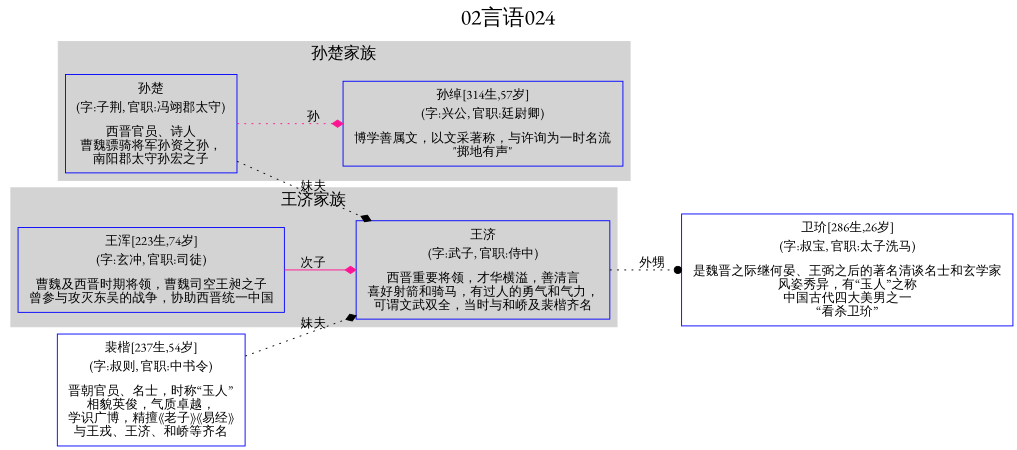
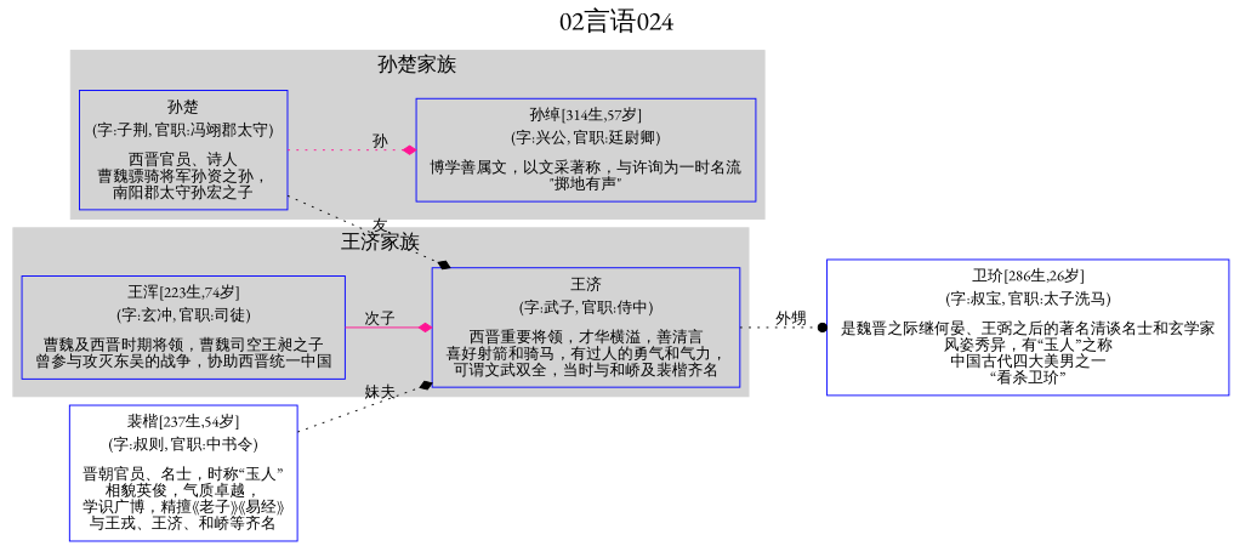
  digraph {
    color=lightgrey
    fontname="EB Garamond"
    fontsize=24
    label="02言语024"
    labelloc=t
    rankdir=LR
    ranksep=0.5
    style=filled
    node [color=blue fontname="EB Garamond" shape=box]
    edge [arrowhead=diamond color=black fontname="EB Garamond" style=dotted]
    n1 [label=<<table border="0" cellborder="0"><tr><td>孙楚</td></tr><tr><td>(字:子荆, 官职:冯翊郡太守)</td></tr><tr><td></td></tr><tr><td>西晋官员、诗人<br/>曹魏骠骑将军孙资之孙，<br/>南阳郡太守孙宏之子<br/></td></tr></table>>]
    n2 [label=<<table border="0" cellborder="0"><tr><td>孙绰[314生,57岁]</td></tr><tr><td>(字:兴公, 官职:廷尉卿)</td></tr><tr><td></td></tr><tr><td>博学善属文，以文采著称，与许询为一时名流<br/>"掷地有声"<br/></td></tr></table>>]
    n3 [label=<<table border="0" cellborder="0"><tr><td>王济</td></tr><tr><td>(字:武子, 官职:侍中)</td></tr><tr><td></td></tr><tr><td>西晋重要将领，才华横溢，善清言<br/>喜好射箭和骑马，有过人的勇气和气力，<br/>可谓文武双全，当时与和峤及裴楷齐名<br/></td></tr></table>>]
    n4 [label=<<table border="0" cellborder="0"><tr><td>王浑[223生,74岁]</td></tr><tr><td>(字:玄冲, 官职:司徒)</td></tr><tr><td></td></tr><tr><td>曹魏及西晋时期将领，曹魏司空王昶之子<br/>曾参与攻灭东吴的战争，协助西晋统一中国<br/></td></tr></table>>]
    n5 [label=<<table border="0" cellborder="0"><tr><td>卫玠[286生,26岁]</td></tr><tr><td>(字:叔宝, 官职:太子洗马)</td></tr><tr><td></td></tr><tr><td>是魏晋之际继何晏、王弼之后的著名清谈名士和玄学家<br/>风姿秀异，有“玉人”之称<br/>中国古代四大美男之一<br/>“看杀卫玠”<br/></td></tr></table>>]
    n6 [label=<<table border="0" cellborder="0"><tr><td>裴楷[237生,54岁]</td></tr><tr><td>(字:叔则, 官职:中书令)</td></tr><tr><td></td></tr><tr><td>晋朝官员、名士，时称“玉人”<br/>相貌英俊，气质卓越，<br/>学识广博，精擅《老子》《易经》<br/>与王戎、王济、和峤等齐名<br/></td></tr></table>>]
    subgraph cluster_1 {
      fontsize=18
      label="孙楚家族"
      n1
      n2
    }
    subgraph cluster_2 {
      fontsize=18
      label="王济家族"
      n3
      n4
    }
    n1 -> n2 [color=deeppink label="孙"]
-   n1 -> n3 [label="妹夫"]
+   n1 -> n3 [label="友"]
    n3 -> n5 [arrowhead=dot label="外甥"]
    n4 -> n3 [color=deeppink label="次子" style=solid]
    n6 -> n3 [label="妹夫"]
  }
